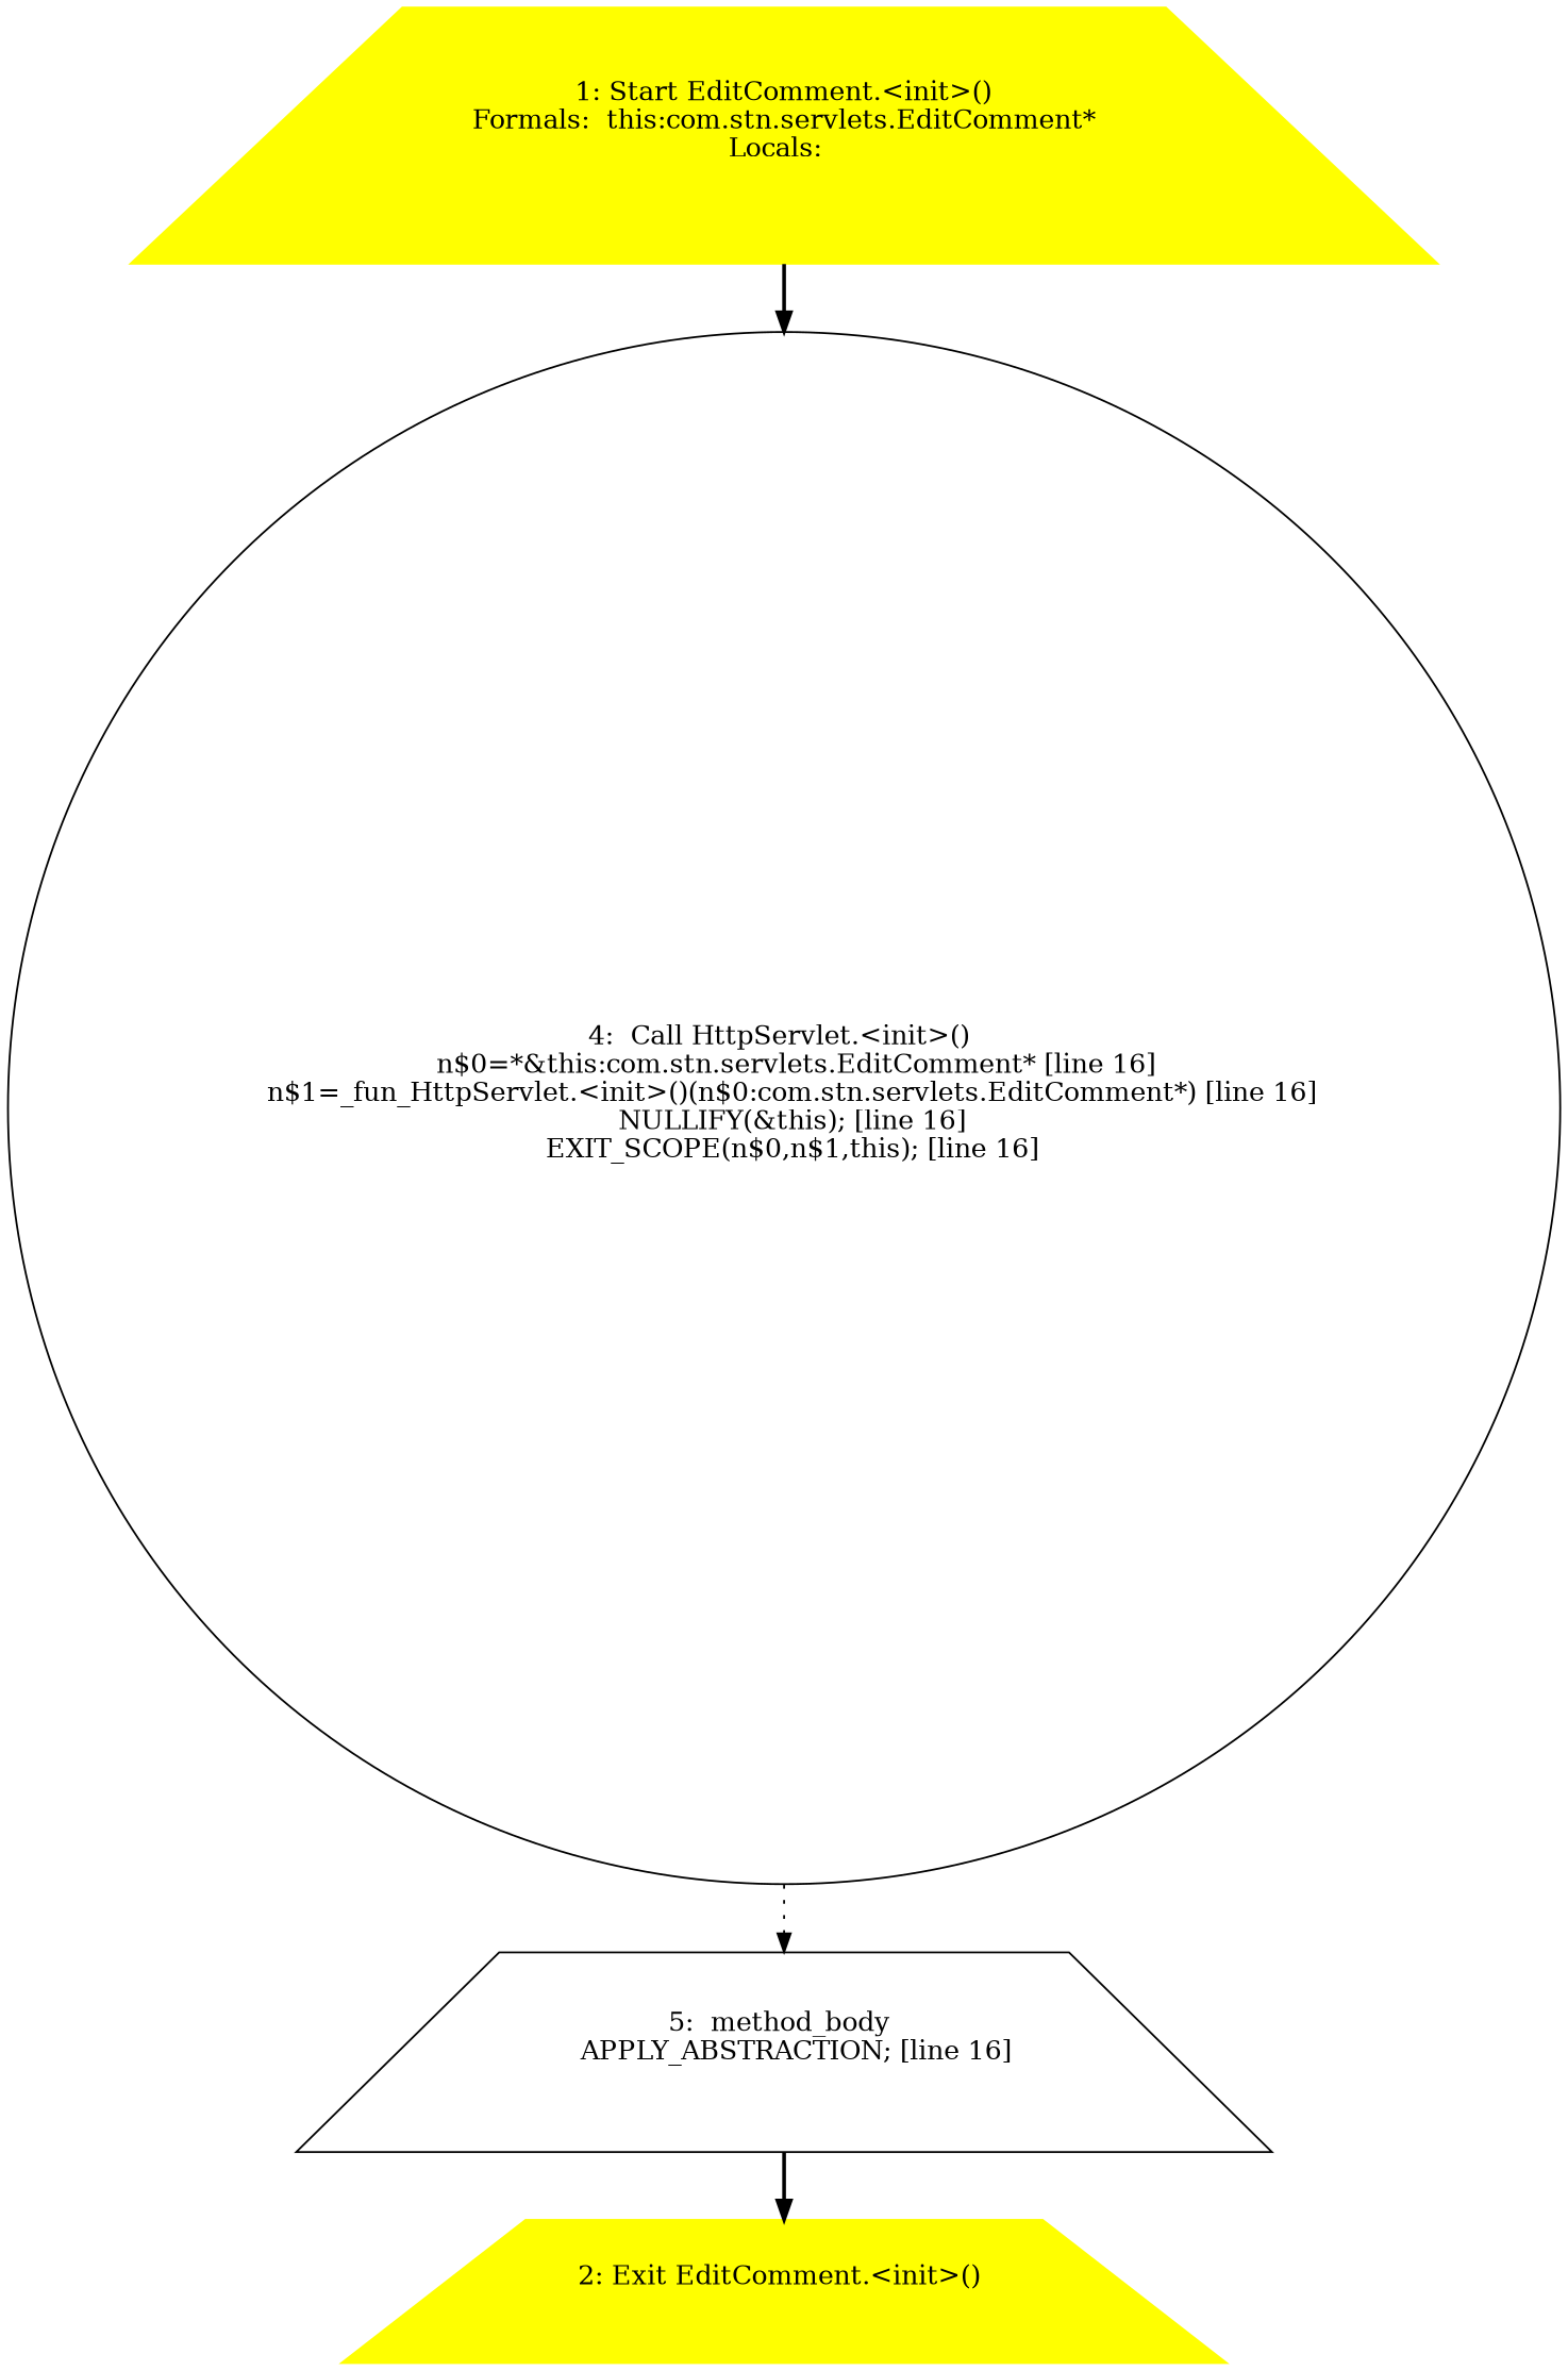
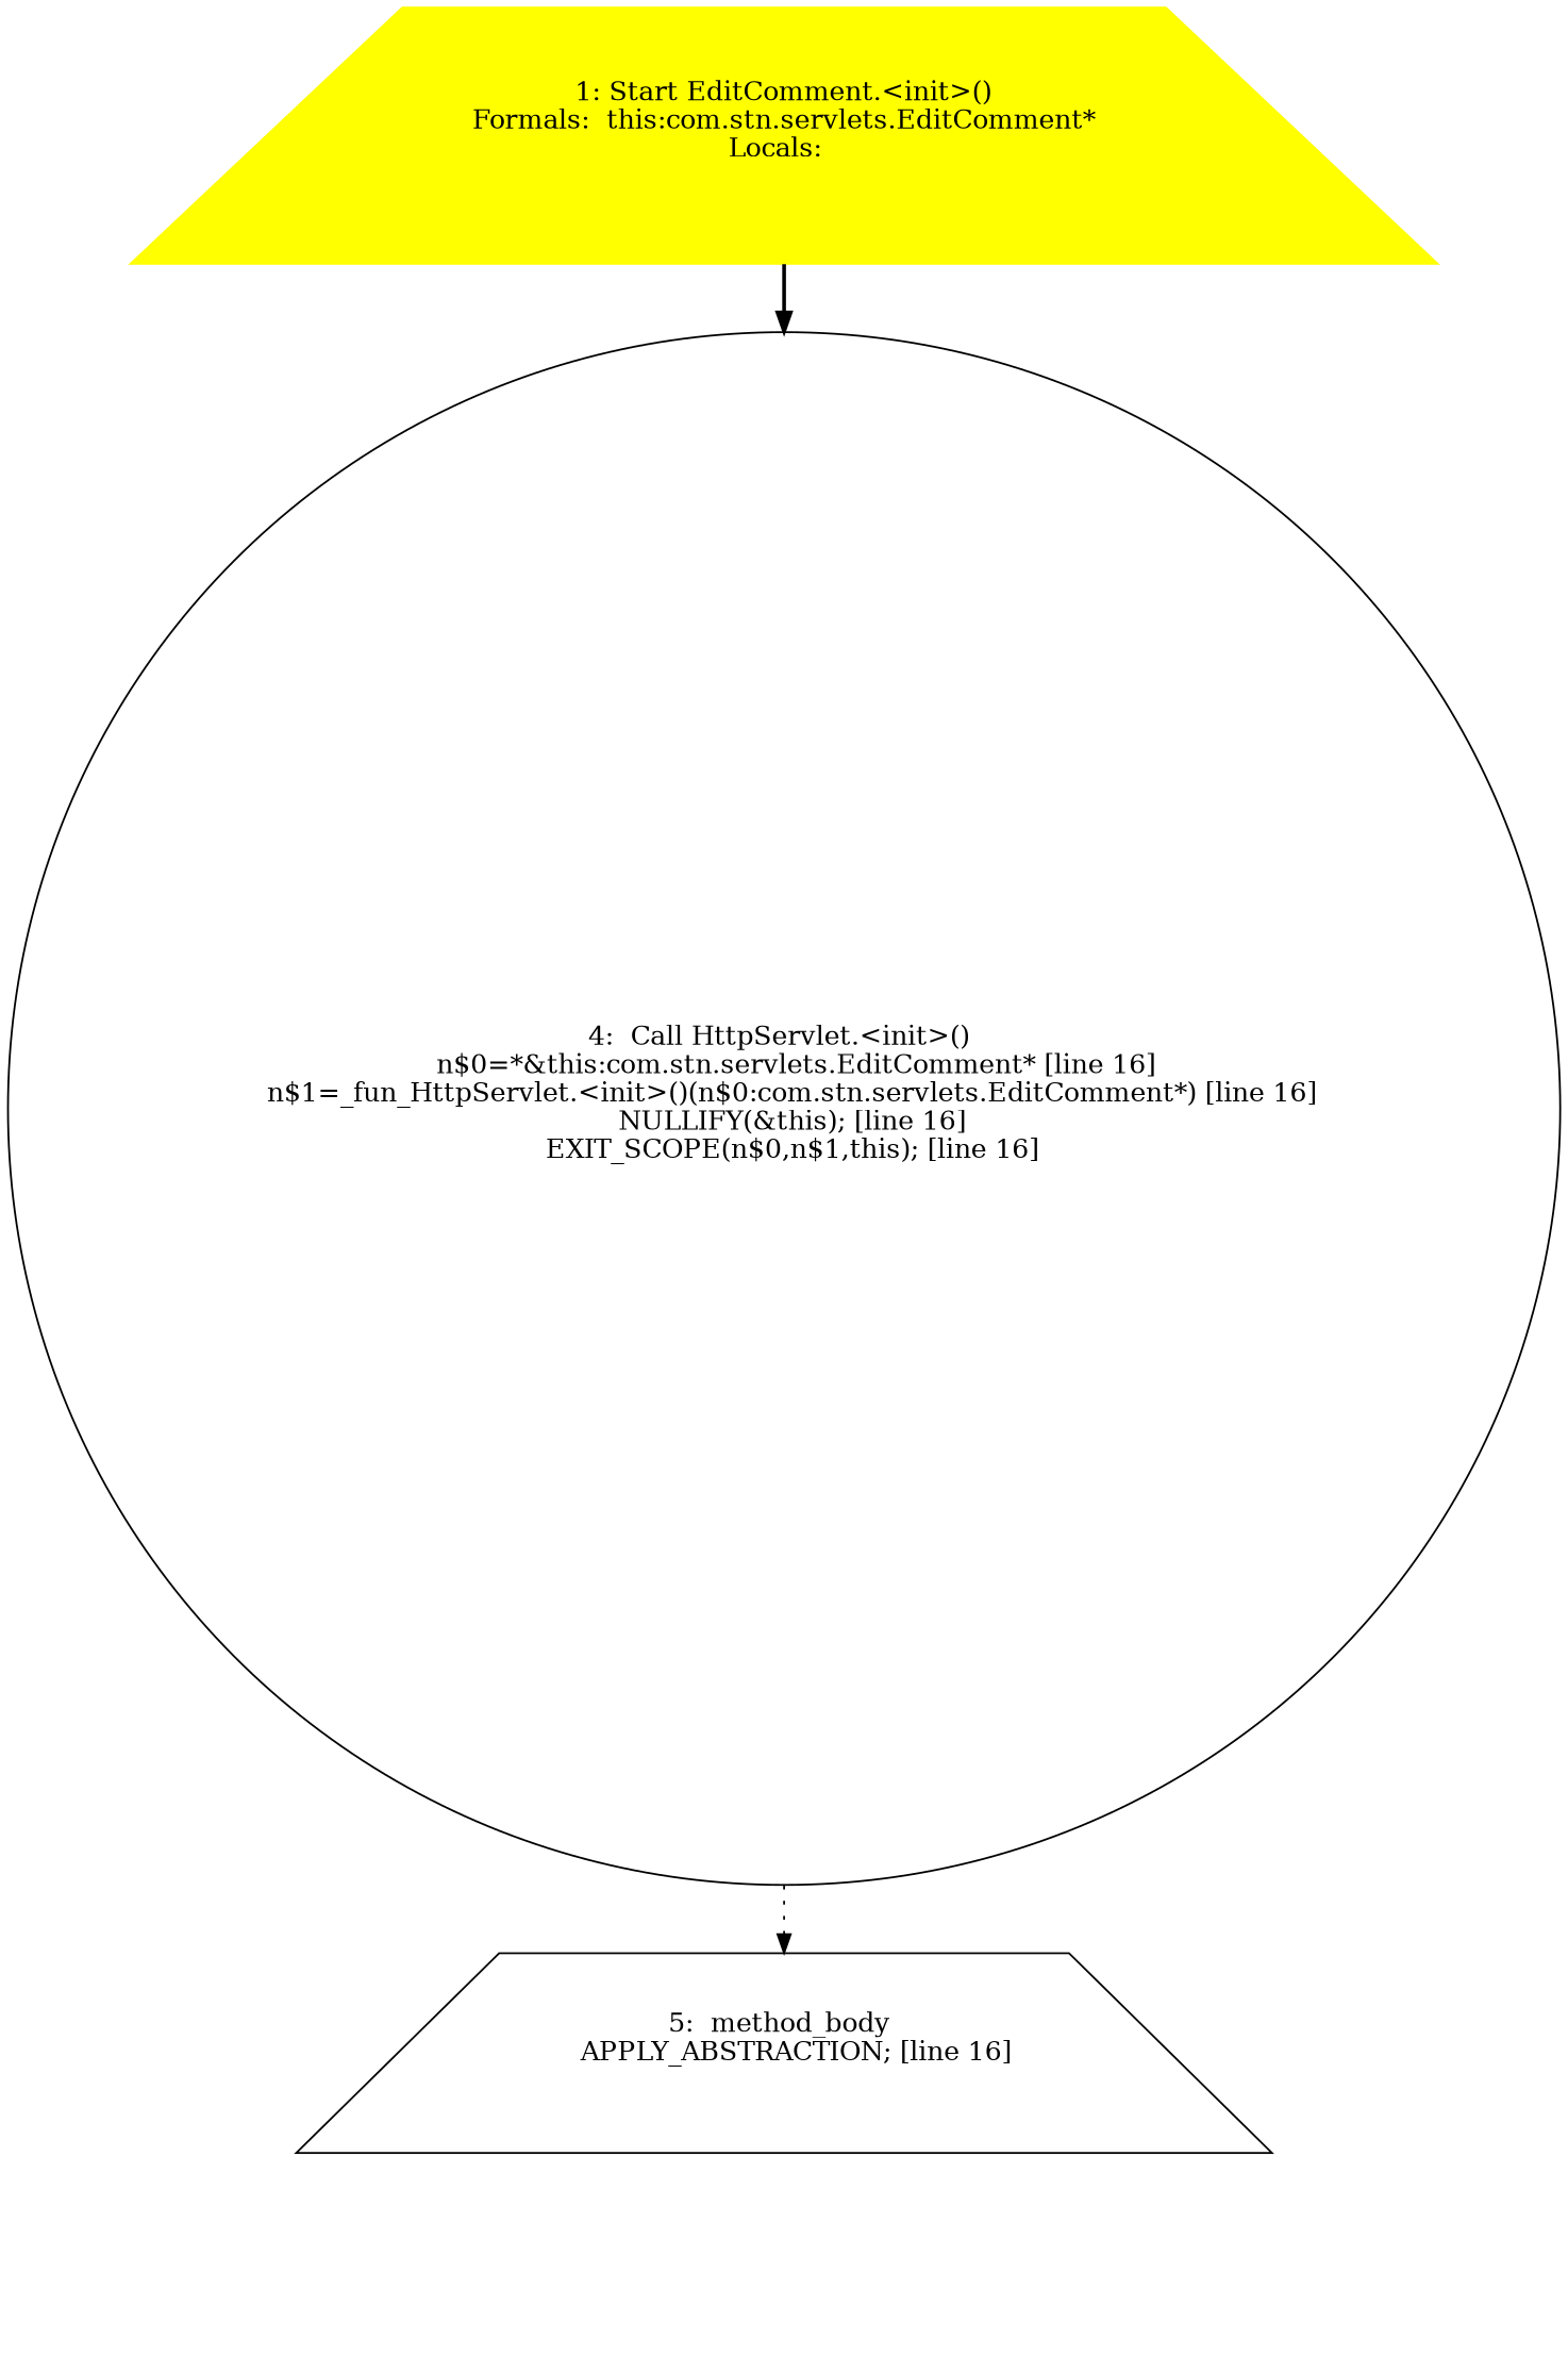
  digraph {
    node [shape=trapezium]
    edge [style=bold]
    n1 [color=yellow label="1: Start EditComment.<init>()\nFormals:  this:com.stn.servlets.EditComment*\nLocals:  \n  " style=filled]
    n2 [label="4:  Call HttpServlet.<init>() \n   n$0=*&this:com.stn.servlets.EditComment* [line 16]\n  n$1=_fun_HttpServlet.<init>()(n$0:com.stn.servlets.EditComment*) [line 16]\n  NULLIFY(&this); [line 16]\n  EXIT_SCOPE(n$0,n$1,this); [line 16]\n " shape=circle]
    n3 [label="5:  method_body \n   APPLY_ABSTRACTION; [line 16]\n "]
-   n4 [color=yellow label="2: Exit EditComment.<init>() \n  " style=filled]
    n1 -> n2
    n2 -> n3 [style=dotted]
-   n3 -> n4
  }
